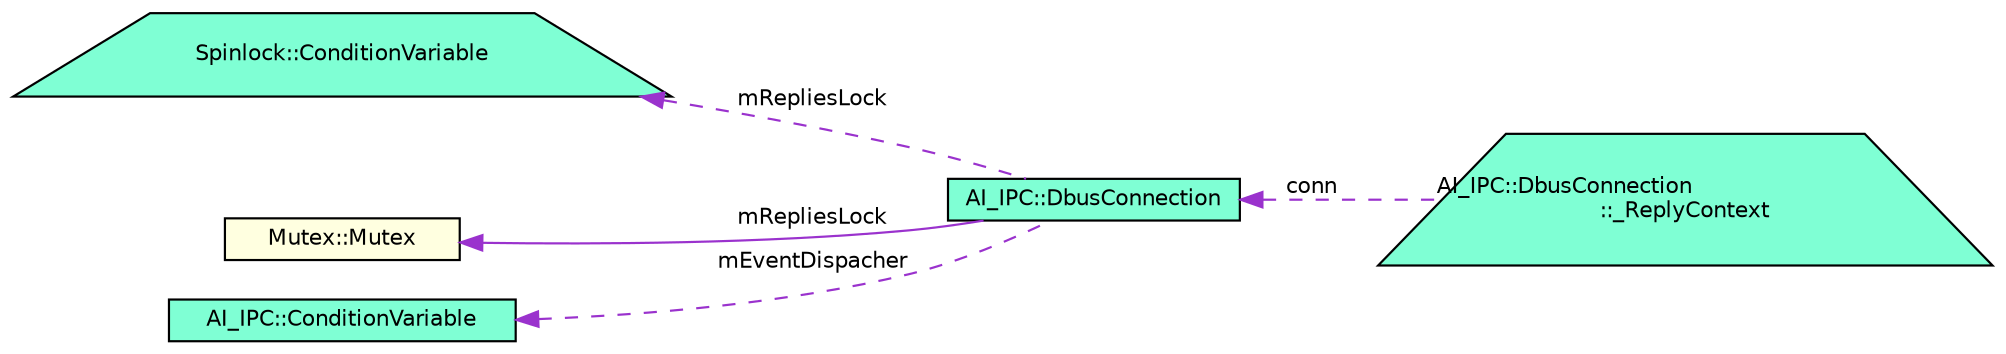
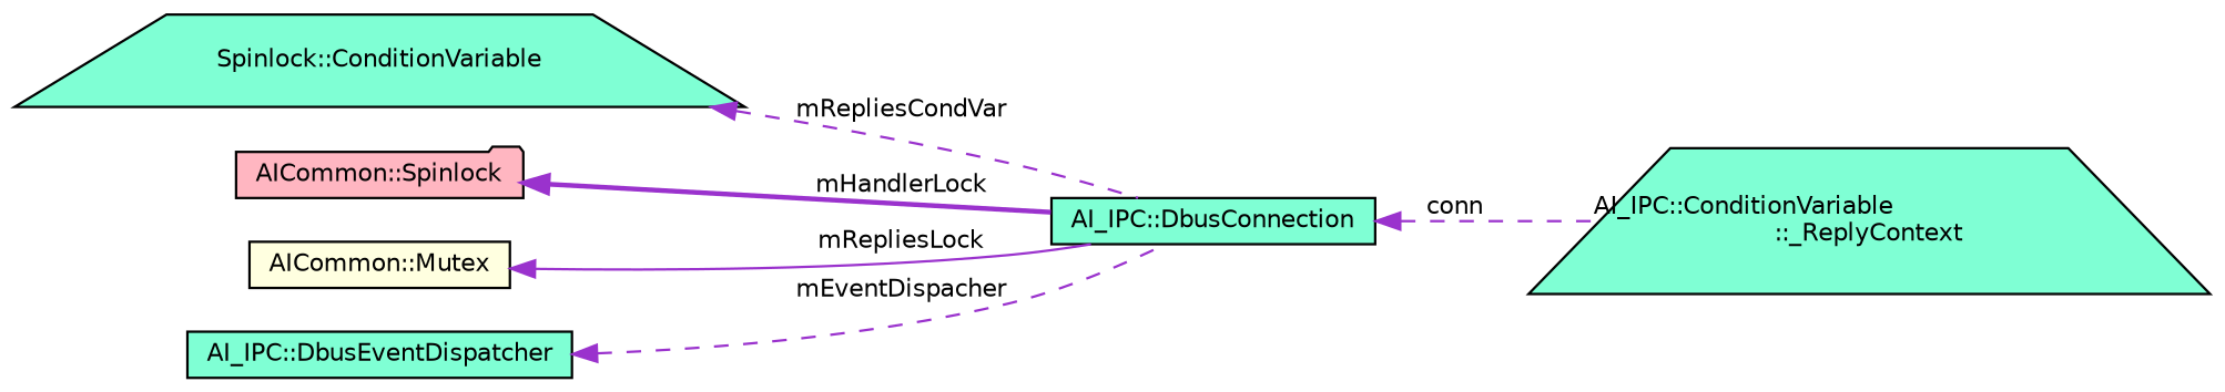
  digraph {
    rankdir=LR
    node [color=black fillcolor=aquamarine fontname=Helvetica fontsize=10 shape=box style=filled]
    edge [color=darkorchid3 dir=back fontname=Helvetica fontsize=10 labelfontname=Helvetica labelfontsize=10 style=dashed]
-   n1 [fontcolor=black height=0.2 label="AI_IPC::DbusConnection\l::_ReplyContext" shape=trapezium width=0.4]
+   n1 [fontcolor=black height=0.2 label="AI_IPC::ConditionVariable\l::_ReplyContext" shape=trapezium width=0.4]
    n2 [height=0.2 label="AI_IPC::DbusConnection" width=0.4]
    n3 [height=0.2 label="Spinlock::ConditionVariable" shape=trapezium width=0.4]
-   n5 [fillcolor=lightyellow height=0.2 label="Mutex::Mutex" width=0.4]
-   n6 [height=0.2 label="AI_IPC::ConditionVariable" width=0.4]
+   n4 [fillcolor=lightpink height=0.2 label="AICommon::Spinlock" shape=folder width=0.4]
+   n5 [fillcolor=lightyellow height=0.2 label="AICommon::Mutex" width=0.4]
+   n6 [height=0.2 label="AI_IPC::DbusEventDispatcher" width=0.4]
    n2 -> n1 [label=" conn"]
-   n3 -> n2 [label=" mRepliesLock"]
+   n3 -> n2 [label=" mRepliesCondVar"]
+   n4 -> n2 [label=" mHandlerLock" style=bold]
    n5 -> n2 [label=" mRepliesLock" style=solid]
    n6 -> n2 [label=" mEventDispacher"]
  }
